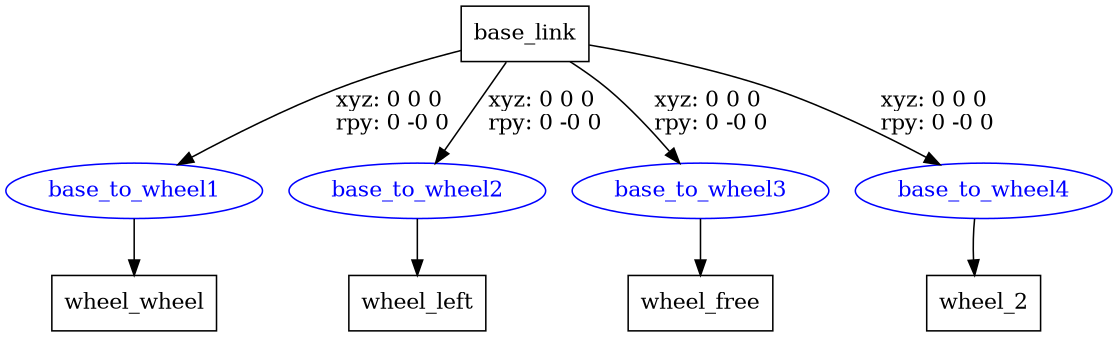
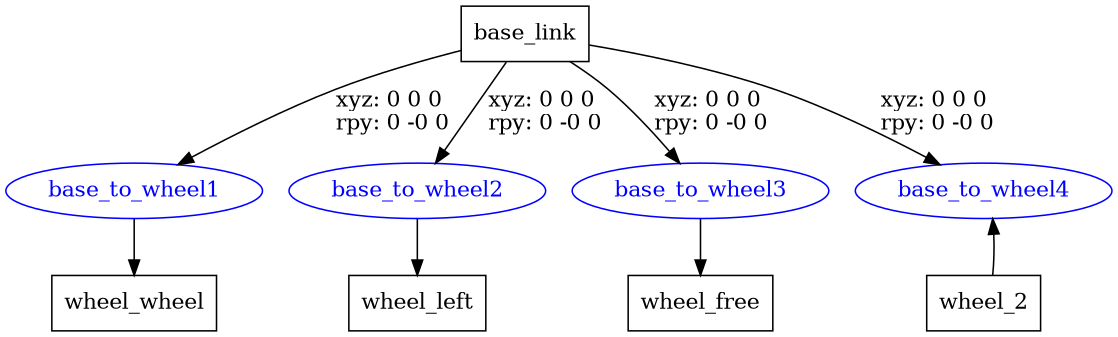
  digraph {
    node [shape=box]
    n1 [label=base_link]
    base_to_wheel1 [color=blue fontcolor=blue shape=ellipse]
    base_to_wheel2 [color=blue fontcolor=blue shape=ellipse]
    base_to_wheel3 [color=blue fontcolor=blue shape=ellipse]
    base_to_wheel4 [color=blue fontcolor=blue shape=ellipse]
    n6 [label=wheel_wheel]
    n7 [label=wheel_left]
    n8 [label=wheel_free]
    n9 [label=wheel_2]
    n1 -> base_to_wheel1 [label="xyz: 0 0 0 \nrpy: 0 -0 0"]
    n1 -> base_to_wheel2 [label="xyz: 0 0 0 \nrpy: 0 -0 0"]
    n1 -> base_to_wheel3 [label="xyz: 0 0 0 \nrpy: 0 -0 0"]
    n1 -> base_to_wheel4 [label="xyz: 0 0 0 \nrpy: 0 -0 0"]
    base_to_wheel1 -> n6
    base_to_wheel2 -> n7
    base_to_wheel3 -> n8
-   base_to_wheel4 -> n9
+   n9 -> base_to_wheel4
  }
